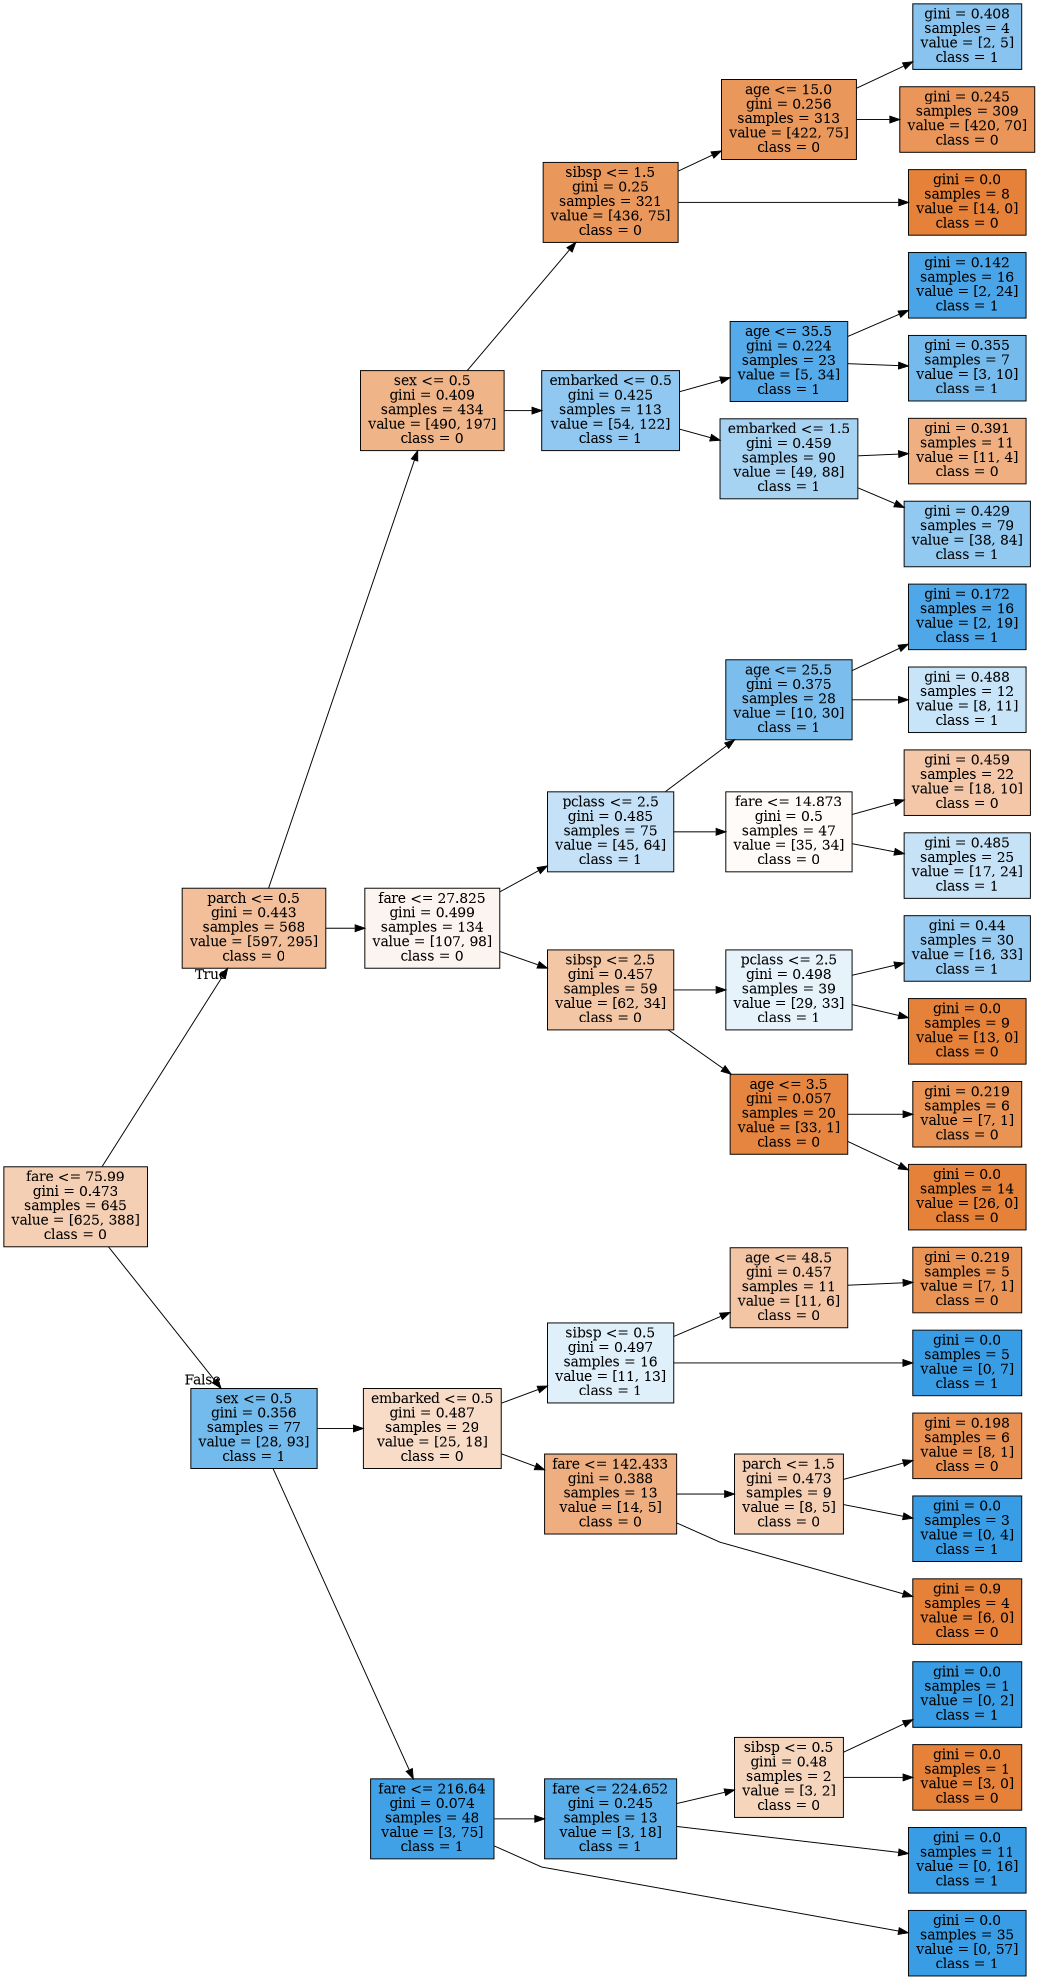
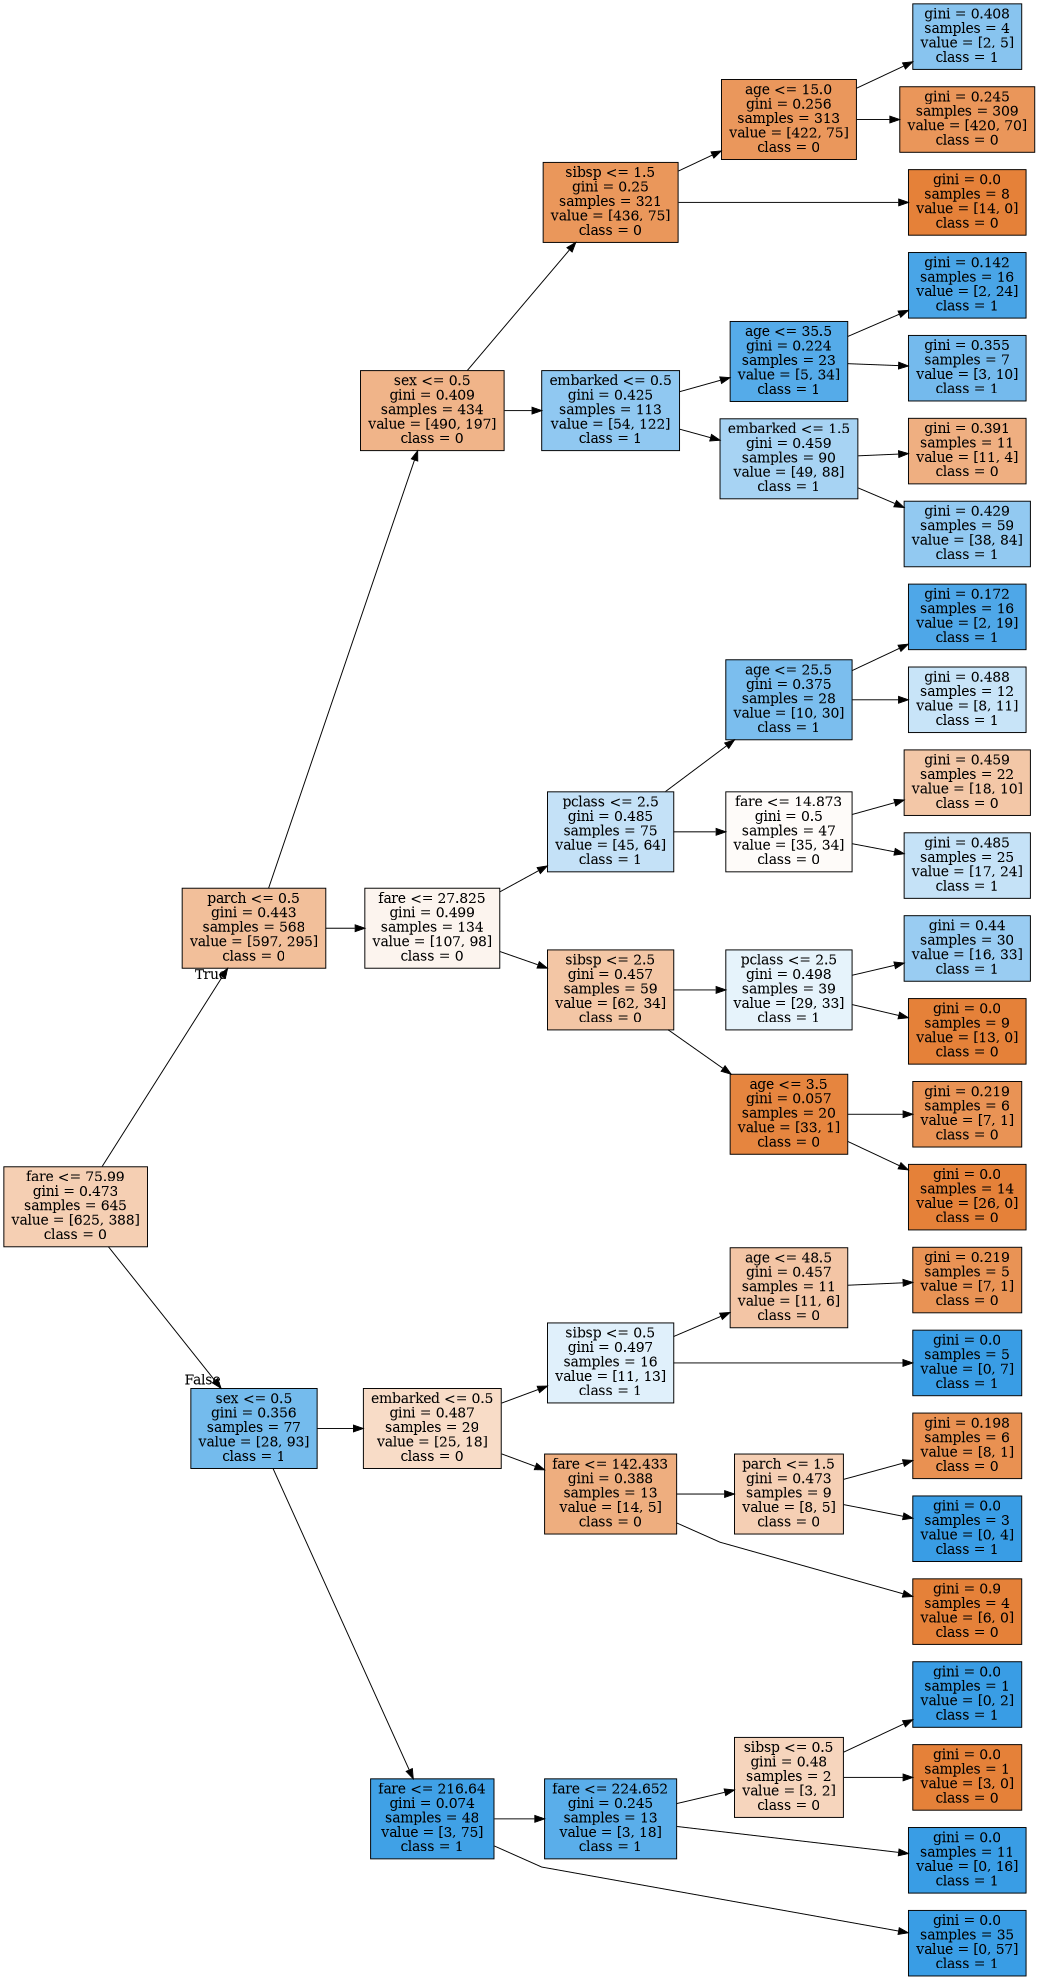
  digraph {
    rankdir=LR
    ranksep=equally
    splines=polyline
    node [color=black fillcolor="#e58139ff" shape=box style=filled]
    n1 [fillcolor="#e5813961" label="fare <= 75.99\ngini = 0.473\nsamples = 645\nvalue = [625, 388]\nclass = 0"]
    n2 [fillcolor="#e5813981" label="parch <= 0.5\ngini = 0.443\nsamples = 568\nvalue = [597, 295]\nclass = 0"]
    n3 [fillcolor="#399de5b2" label="sex <= 0.5\ngini = 0.356\nsamples = 77\nvalue = [28, 93]\nclass = 1"]
    n4 [fillcolor="#e5813998" label="sex <= 0.5\ngini = 0.409\nsamples = 434\nvalue = [490, 197]\nclass = 0"]
    n5 [fillcolor="#e5813915" label="fare <= 27.825\ngini = 0.499\nsamples = 134\nvalue = [107, 98]\nclass = 0"]
    n6 [fillcolor="#e5813947" label="embarked <= 0.5\ngini = 0.487\nsamples = 29\nvalue = [25, 18]\nclass = 0"]
    n7 [fillcolor="#399de5f5" label="fare <= 216.64\ngini = 0.074\nsamples = 48\nvalue = [3, 75]\nclass = 1"]
    n8 [fillcolor="#e58139d3" label="sibsp <= 1.5\ngini = 0.25\nsamples = 321\nvalue = [436, 75]\nclass = 0"]
    n9 [fillcolor="#399de58e" label="embarked <= 0.5\ngini = 0.425\nsamples = 113\nvalue = [54, 122]\nclass = 1"]
    n10 [fillcolor="#399de54c" label="pclass <= 2.5\ngini = 0.485\nsamples = 75\nvalue = [45, 64]\nclass = 1"]
    n11 [fillcolor="#e5813973" label="sibsp <= 2.5\ngini = 0.457\nsamples = 59\nvalue = [62, 34]\nclass = 0"]
    n12 [fillcolor="#399de527" label="sibsp <= 0.5\ngini = 0.497\nsamples = 16\nvalue = [11, 13]\nclass = 1"]
    n13 [fillcolor="#e58139a4" label="fare <= 142.433\ngini = 0.388\nsamples = 13\nvalue = [14, 5]\nclass = 0"]
    n14 [fillcolor="#399de5d4" label="fare <= 224.652\ngini = 0.245\nsamples = 13\nvalue = [3, 18]\nclass = 1"]
    n15 [fillcolor="#e58139d2" label="age <= 15.0\ngini = 0.256\nsamples = 313\nvalue = [422, 75]\nclass = 0"]
    n16 [fillcolor="#399de5da" label="age <= 35.5\ngini = 0.224\nsamples = 23\nvalue = [5, 34]\nclass = 1"]
    n17 [fillcolor="#399de571" label="embarked <= 1.5\ngini = 0.459\nsamples = 90\nvalue = [49, 88]\nclass = 1"]
    n18 [fillcolor="#399de5aa" label="age <= 25.5\ngini = 0.375\nsamples = 28\nvalue = [10, 30]\nclass = 1"]
    n19 [fillcolor="#e5813907" label="fare <= 14.873\ngini = 0.5\nsamples = 47\nvalue = [35, 34]\nclass = 0"]
    n20 [fillcolor="#399de51f" label="pclass <= 2.5\ngini = 0.498\nsamples = 39\nvalue = [29, 33]\nclass = 1"]
    n21 [fillcolor="#e58139f7" label="age <= 3.5\ngini = 0.057\nsamples = 20\nvalue = [33, 1]\nclass = 0"]
    n22 [fillcolor="#e5813974" label="age <= 48.5\ngini = 0.457\nsamples = 11\nvalue = [11, 6]\nclass = 0"]
    n23 [fillcolor="#e5813960" label="parch <= 1.5\ngini = 0.473\nsamples = 9\nvalue = [8, 5]\nclass = 0"]
    n24 [fillcolor="#e5813955" label="sibsp <= 0.5\ngini = 0.48\nsamples = 2\nvalue = [3, 2]\nclass = 0"]
    n25 [fillcolor="#399de599" label="gini = 0.408\nsamples = 4\nvalue = [2, 5]\nclass = 1"]
    n26 [fillcolor="#e58139d4" label="gini = 0.245\nsamples = 309\nvalue = [420, 70]\nclass = 0"]
    n27 [label="gini = 0.0\nsamples = 8\nvalue = [14, 0]\nclass = 0"]
    n28 [fillcolor="#399de5ea" label="gini = 0.142\nsamples = 16\nvalue = [2, 24]\nclass = 1"]
    n29 [fillcolor="#399de5b3" label="gini = 0.355\nsamples = 7\nvalue = [3, 10]\nclass = 1"]
    n30 [fillcolor="#e58139a2" label="gini = 0.391\nsamples = 11\nvalue = [11, 4]\nclass = 0"]
-   n31 [fillcolor="#399de58c" label="gini = 0.429\nsamples = 79\nvalue = [38, 84]\nclass = 1"]
+   n31 [fillcolor="#399de58c" label="gini = 0.429\nsamples = 59\nvalue = [38, 84]\nclass = 1"]
    n32 [fillcolor="#399de5e4" label="gini = 0.172\nsamples = 16\nvalue = [2, 19]\nclass = 1"]
    n33 [fillcolor="#399de546" label="gini = 0.488\nsamples = 12\nvalue = [8, 11]\nclass = 1"]
    n34 [fillcolor="#e5813971" label="gini = 0.459\nsamples = 22\nvalue = [18, 10]\nclass = 0"]
    n35 [fillcolor="#399de54a" label="gini = 0.485\nsamples = 25\nvalue = [17, 24]\nclass = 1"]
    n36 [fillcolor="#399de583" label="gini = 0.44\nsamples = 30\nvalue = [16, 33]\nclass = 1"]
    n37 [label="gini = 0.0\nsamples = 9\nvalue = [13, 0]\nclass = 0"]
    n38 [fillcolor="#e58139db" label="gini = 0.219\nsamples = 6\nvalue = [7, 1]\nclass = 0"]
    n39 [label="gini = 0.0\nsamples = 14\nvalue = [26, 0]\nclass = 0"]
    n40 [fillcolor="#399de5ff" label="gini = 0.0\nsamples = 5\nvalue = [0, 7]\nclass = 1"]
    n41 [fillcolor="#e58139db" label="gini = 0.219\nsamples = 5\nvalue = [7, 1]\nclass = 0"]
    n42 [fillcolor="#e58139df" label="gini = 0.198\nsamples = 6\nvalue = [8, 1]\nclass = 0"]
    n43 [fillcolor="#399de5ff" label="gini = 0.0\nsamples = 3\nvalue = [0, 4]\nclass = 1"]
    n44 [label="gini = 0.9\nsamples = 4\nvalue = [6, 0]\nclass = 0"]
    n45 [fillcolor="#399de5ff" label="gini = 0.0\nsamples = 35\nvalue = [0, 57]\nclass = 1"]
    n46 [fillcolor="#399de5ff" label="gini = 0.0\nsamples = 1\nvalue = [0, 2]\nclass = 1"]
    n47 [label="gini = 0.0\nsamples = 1\nvalue = [3, 0]\nclass = 0"]
    n48 [fillcolor="#399de5ff" label="gini = 0.0\nsamples = 11\nvalue = [0, 16]\nclass = 1"]
    subgraph sub_1 {
      rank=same
      n1
    }
    subgraph sub_2 {
      rank=same
      n2
      n3
    }
    subgraph sub_3 {
      rank=same
      n4
      n5
      n6
      n7
    }
    subgraph sub_4 {
      rank=same
      n8
      n9
      n10
      n11
      n12
      n13
      n14
    }
    subgraph sub_5 {
      rank=same
      n15
      n16
      n17
      n18
      n19
      n20
      n21
      n22
      n23
      n24
    }
    subgraph sub_6 {
      rank=same
      n25
      n26
      n27
      n28
      n29
      n30
      n31
      n32
      n33
      n34
      n35
      n36
      n37
      n38
      n39
      n40
      n41
      n42
      n43
      n44
      n45
      n46
      n47
      n48
    }
    n1 -> n2 [headlabel=True labelangle=45 labeldistance=2.5]
    n1 -> n3 [headlabel=False labelangle=-45 labeldistance=2.5]
    n2 -> n4
    n2 -> n5
    n3 -> n6
    n3 -> n7
    n4 -> n8
    n4 -> n9
    n5 -> n10
    n5 -> n11
    n6 -> n12
    n6 -> n13
    n7 -> n14
    n7 -> n45
    n8 -> n15
    n8 -> n27
    n9 -> n16
    n9 -> n17
    n10 -> n18
    n10 -> n19
    n11 -> n20
    n11 -> n21
    n12 -> n22
    n12 -> n40
    n13 -> n23
    n13 -> n44
    n14 -> n24
    n14 -> n48
    n15 -> n25
    n15 -> n26
    n16 -> n28
    n16 -> n29
    n17 -> n30
    n17 -> n31
    n18 -> n32
    n18 -> n33
    n19 -> n34
    n19 -> n35
    n20 -> n36
    n20 -> n37
    n21 -> n38
    n21 -> n39
    n22 -> n41
    n23 -> n42
    n23 -> n43
    n24 -> n46
    n24 -> n47
  }
